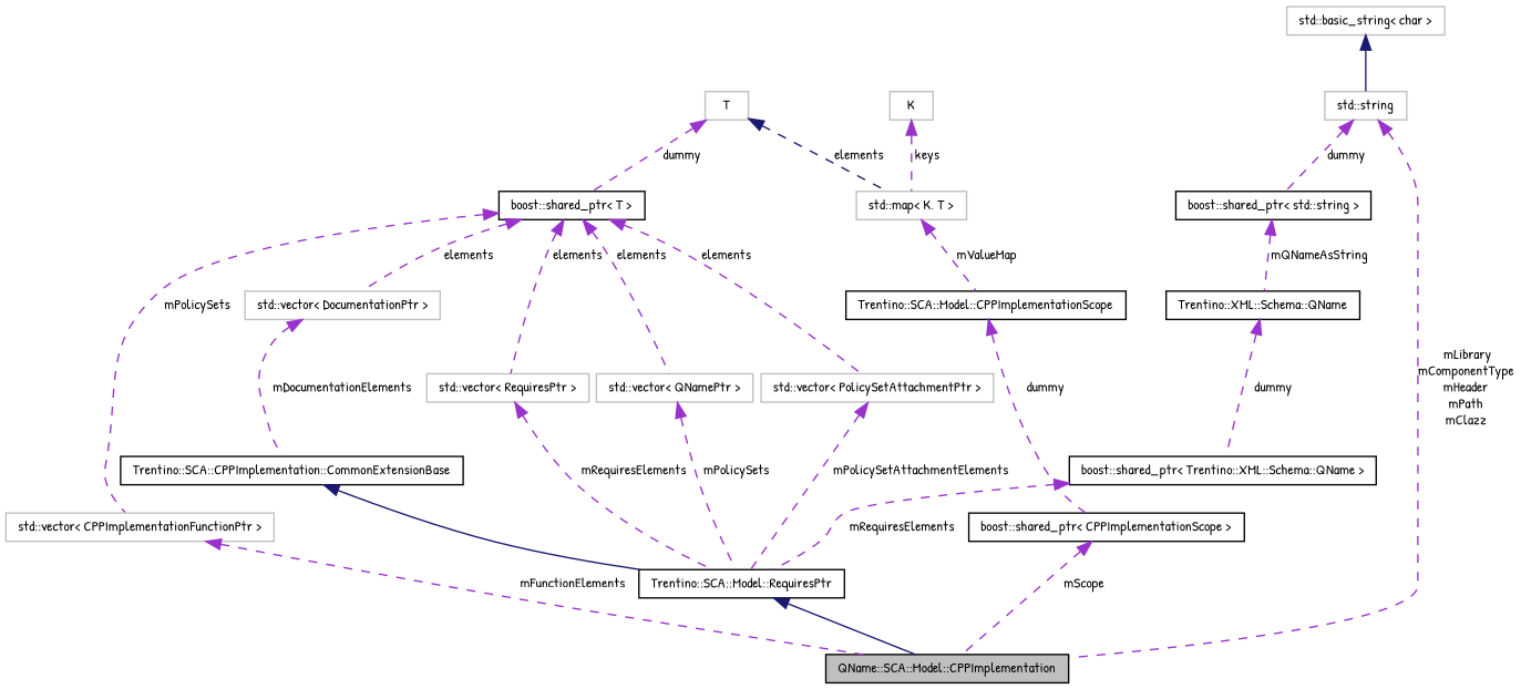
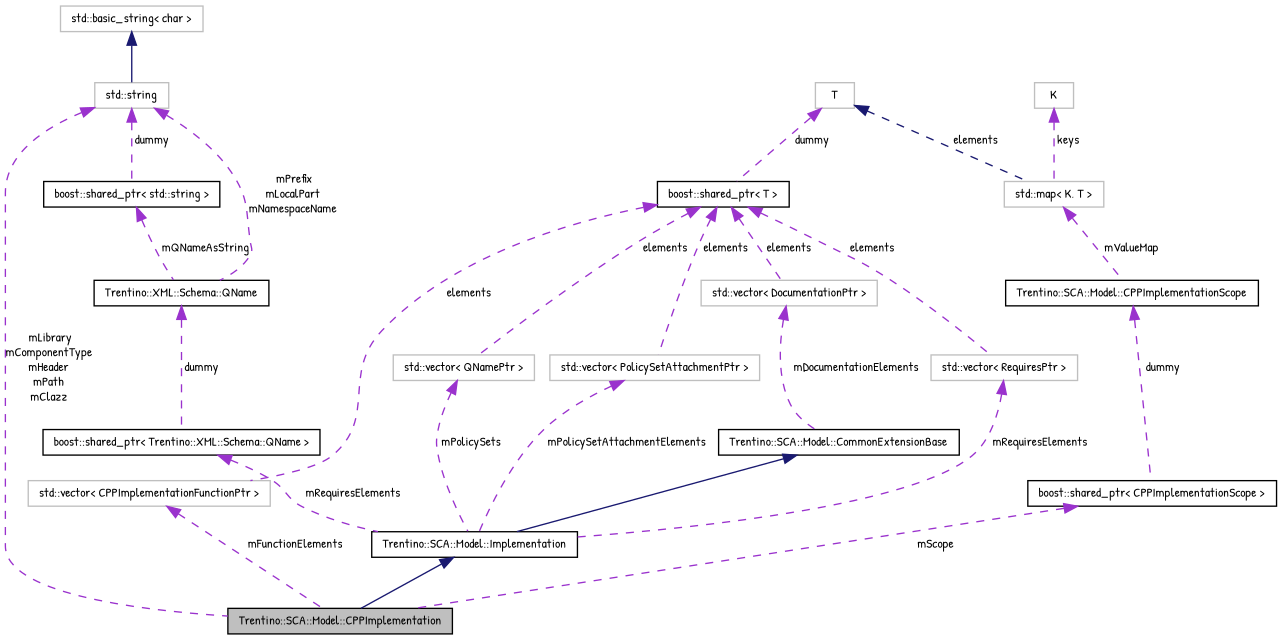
  digraph {
    fontname="Patrick Hand"
    rankdir=TB
    node [color=grey75 fillcolor=white fontname="Patrick Hand" fontsize=10 shape=record style=filled]
    edge [color=darkorchid3 dir=back fontname="Patrick Hand" fontsize=10 labelfontname=Helvetica labelfontsize=10 style=dashed]
-   n1 [color=black fillcolor=grey75 fontcolor=black height=0.2 label="QName::SCA::Model::CPPImplementation" width=0.4]
-   n2 [color=black height=0.2 label="Trentino::SCA::Model::RequiresPtr" width=0.4]
-   n3 [color=black height=0.2 label="Trentino::SCA::CPPImplementation::CommonExtensionBase" width=0.4]
+   n1 [color=black fillcolor=grey75 fontcolor=black height=0.2 label="Trentino::SCA::Model::CPPImplementation" width=0.4]
+   n2 [color=black height=0.2 label="Trentino::SCA::Model::Implementation" width=0.4]
+   n3 [color=black height=0.2 label="Trentino::SCA::Model::CommonExtensionBase" width=0.4]
    n4 [height=0.2 label="std::vector\< DocumentationPtr \>" width=0.4]
    n5 [color=black height=0.2 label="boost::shared_ptr\< T \>" width=0.4]
    n6 [height=0.2 label="std::vector\< RequiresPtr \>" width=0.4]
    n7 [height=0.2 label="std::vector\< QNamePtr \>" width=0.4]
    n8 [height=0.2 label="std::vector\< PolicySetAttachmentPtr \>" width=0.4]
    n9 [height=0.2 label="std::vector\< CPPImplementationFunctionPtr \>" width=0.4]
    n10 [height=0.2 label=T width=0.4]
    n11 [height=0.2 label="std::map\< K, T \>" width=0.4]
    n12 [color=black height=0.2 label="Trentino::SCA::Model::CPPImplementationScope" width=0.4]
    n13 [color=black height=0.2 label="boost::shared_ptr\< Trentino::XML::Schema::QName \>" width=0.4]
    n14 [color=black height=0.2 label="Trentino::XML::Schema::QName" width=0.4]
    n15 [color=black height=0.2 label="boost::shared_ptr\< std::string \>" width=0.4]
    n16 [height=0.2 label="std::string" width=0.4]
    n17 [height=0.2 label="std::basic_string\< char \>" width=0.4]
    n18 [color=black height=0.2 label="boost::shared_ptr\< CPPImplementationScope \>" width=0.4]
    n19 [height=0.2 label=K width=0.4]
    n2 -> n1 [color=midnightblue style=solid]
    n3 -> n2 [color=midnightblue style=solid]
    n4 -> n3 [label=" mDocumentationElements"]
    n5 -> n4 [label=" elements"]
    n5 -> n6 [label=" elements"]
    n5 -> n7 [label=" elements"]
    n5 -> n8 [label=" elements"]
-   n5 -> n9 [label=" mPolicySets"]
+   n5 -> n9 [label=" elements"]
    n6 -> n2 [label=" mRequiresElements"]
    n7 -> n2 [label=" mPolicySets"]
    n8 -> n2 [label=" mPolicySetAttachmentElements"]
    n9 -> n1 [label=" mFunctionElements"]
    n10 -> n5 [label=" dummy"]
    n10 -> n11 [color=midnightblue label=" elements"]
    n11 -> n12 [label=" mValueMap"]
    n12 -> n18 [label=" dummy"]
    n13 -> n2 [label=" mRequiresElements"]
    n14 -> n13 [label=" dummy"]
    n15 -> n14 [label=" mQNameAsString"]
    n16 -> n1 [label=" mLibrary\nmComponentType\nmHeader\nmPath\nmClazz"]
+   n16 -> n14 [label=" mPrefix\nmLocalPart\nmNamespaceName"]
    n16 -> n15 [label=" dummy"]
    n17 -> n16 [color=midnightblue style=solid]
    n18 -> n1 [label=" mScope"]
    n19 -> n11 [label=" keys"]
  }
